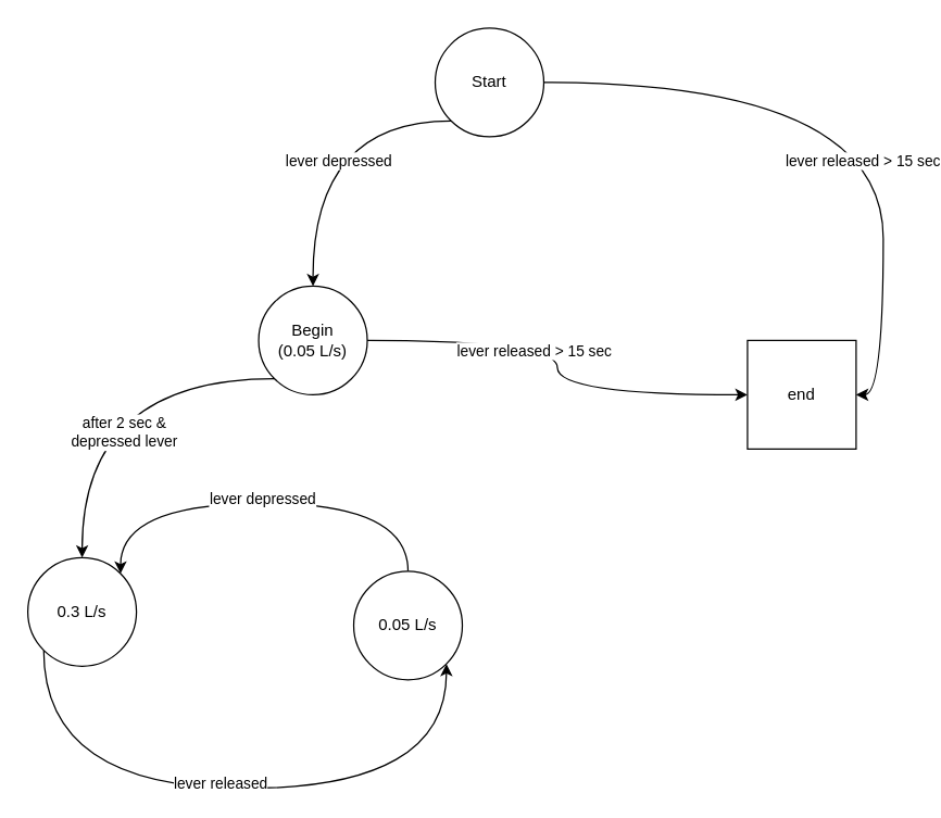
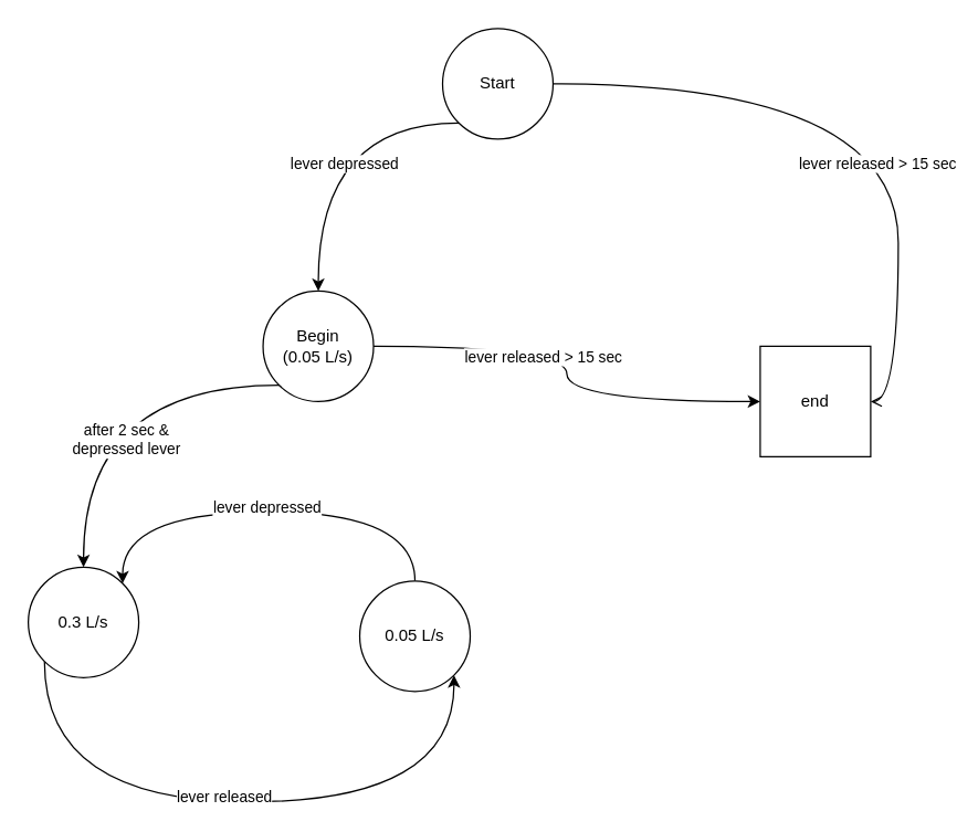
  <mxCell id="0" />
  <mxCell id="1" parent="0" />
  <mxCell id="2" style="edgeStyle=orthogonalEdgeStyle;curved=1;rounded=0;orthogonalLoop=1;jettySize=auto;html=1;exitX=0;exitY=1;exitDx=0;exitDy=0;entryX=0.5;entryY=0;entryDx=0;entryDy=0;" parent="1" source="6" target="14" edge="1"><mxGeometry relative="1" as="geometry" /></mxCell>
  <mxCell id="3" value="after 2 sec &amp;amp;&lt;br&gt;depressed lever" style="edgeLabel;html=1;align=center;verticalAlign=middle;resizable=0;points=[];" parent="2" vertex="1" connectable="0"><mxGeometry x="-0.19" y="39" relative="1" as="geometry"><mxPoint as="offset" /></mxGeometry></mxCell>
  <mxCell id="4" style="edgeStyle=orthogonalEdgeStyle;curved=1;rounded=0;orthogonalLoop=1;jettySize=auto;html=1;exitX=1;exitY=0.5;exitDx=0;exitDy=0;entryX=0;entryY=0.5;entryDx=0;entryDy=0;" parent="1" source="6" target="18" edge="1"><mxGeometry relative="1" as="geometry" /></mxCell>
  <mxCell id="5" value="lever released &amp;gt; 15 sec" style="edgeLabel;html=1;align=center;verticalAlign=middle;resizable=0;points=[];" parent="4" vertex="1" connectable="0"><mxGeometry x="-0.237" y="-7" relative="1" as="geometry"><mxPoint as="offset" /></mxGeometry></mxCell>
  <mxCell id="6" value="Begin&lt;br&gt;(0.05 L/s)" style="ellipse;whiteSpace=wrap;html=1;aspect=fixed;" parent="1" vertex="1"><mxGeometry x="190" y="210" width="80" height="80" as="geometry" /></mxCell>
  <mxCell id="7" style="edgeStyle=orthogonalEdgeStyle;rounded=0;orthogonalLoop=1;jettySize=auto;html=1;exitX=0;exitY=1;exitDx=0;exitDy=0;entryX=0.5;entryY=0;entryDx=0;entryDy=0;curved=1;" parent="1" source="11" target="6" edge="1"><mxGeometry relative="1" as="geometry" /></mxCell>
  <mxCell id="8" value="lever depressed" style="edgeLabel;html=1;align=center;verticalAlign=middle;resizable=0;points=[];" parent="7" vertex="1" connectable="0"><mxGeometry x="-0.258" y="29" relative="1" as="geometry"><mxPoint as="offset" /></mxGeometry></mxCell>
- <mxCell id="9" style="edgeStyle=orthogonalEdgeStyle;curved=1;rounded=0;orthogonalLoop=1;jettySize=auto;html=1;exitX=1;exitY=0.5;exitDx=0;exitDy=0;entryX=1;entryY=0.5;entryDx=0;entryDy=0;" parent="1" source="11" target="18" edge="1"><mxGeometry relative="1" as="geometry" /></mxCell>
+ <mxCell id="9" style="edgeStyle=orthogonalEdgeStyle;curved=1;rounded=0;orthogonalLoop=1;jettySize=auto;html=1;exitX=1;exitY=0.5;exitDx=0;exitDy=0;entryX=1;entryY=0.5;entryDx=0;entryDy=0;endArrow=open;" parent="1" source="11" target="18" edge="1"><mxGeometry relative="1" as="geometry" /></mxCell>
  <mxCell id="10" value="lever released &amp;gt; 15 sec" style="edgeLabel;html=1;align=center;verticalAlign=middle;resizable=0;points=[];" parent="9" vertex="1" connectable="0"><mxGeometry x="-0.064" y="-57" relative="1" as="geometry"><mxPoint as="offset" /></mxGeometry></mxCell>
  <mxCell id="11" value="Start" style="ellipse;whiteSpace=wrap;html=1;aspect=fixed;" parent="1" vertex="1"><mxGeometry x="320" y="20" width="80" height="80" as="geometry" /></mxCell>
  <mxCell id="12" style="edgeStyle=orthogonalEdgeStyle;curved=1;rounded=0;orthogonalLoop=1;jettySize=auto;html=1;exitX=0;exitY=1;exitDx=0;exitDy=0;entryX=1;entryY=1;entryDx=0;entryDy=0;" parent="1" source="14" target="17" edge="1"><mxGeometry relative="1" as="geometry"><Array as="points"><mxPoint x="32" y="580" /><mxPoint x="328" y="580" /></Array></mxGeometry></mxCell>
  <mxCell id="13" value="lever released" style="edgeLabel;html=1;align=center;verticalAlign=middle;resizable=0;points=[];" parent="12" vertex="1" connectable="0"><mxGeometry x="-0.053" y="4" relative="1" as="geometry"><mxPoint as="offset" /></mxGeometry></mxCell>
  <mxCell id="14" value="0.3 L/s" style="ellipse;whiteSpace=wrap;html=1;aspect=fixed;" parent="1" vertex="1"><mxGeometry x="20" y="410" width="80" height="80" as="geometry" /></mxCell>
  <mxCell id="15" style="edgeStyle=orthogonalEdgeStyle;curved=1;rounded=0;orthogonalLoop=1;jettySize=auto;html=1;exitX=0.5;exitY=0;exitDx=0;exitDy=0;entryX=1;entryY=0;entryDx=0;entryDy=0;" edge="1" parent="1" source="17" target="14"><mxGeometry relative="1" as="geometry"><Array as="points"><mxPoint x="300" y="370" /><mxPoint x="88" y="370" /></Array></mxGeometry></mxCell>
  <mxCell id="16" value="lever depressed" style="edgeLabel;html=1;align=center;verticalAlign=middle;resizable=0;points=[];" vertex="1" connectable="0" parent="15"><mxGeometry x="0.008" y="-4" relative="1" as="geometry"><mxPoint as="offset" /></mxGeometry></mxCell>
  <mxCell id="17" value="0.05 L/s" style="ellipse;whiteSpace=wrap;html=1;aspect=fixed;" parent="1" vertex="1"><mxGeometry x="260" y="420" width="80" height="80" as="geometry" /></mxCell>
  <mxCell id="18" value="end" style="whiteSpace=wrap;html=1;aspect=fixed;rounded=0;" parent="1" vertex="1"><mxGeometry x="550" y="250" width="80" height="80" as="geometry" /></mxCell>
